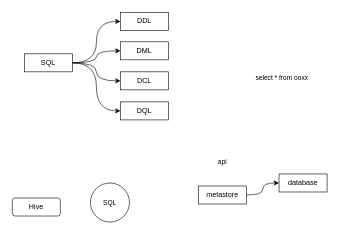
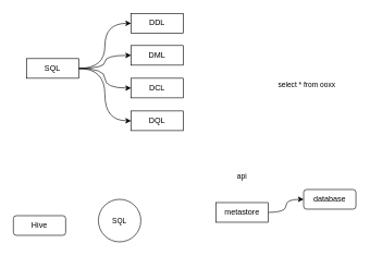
  <mxCell id="0" />
  <mxCell id="1" parent="0" />
  <mxCell id="2" value="Hive" style="whiteSpace=wrap;html=1;rounded=1;" vertex="1" parent="1"><mxGeometry x="20" y="329" width="80" height="30" as="geometry" /></mxCell>
  <mxCell id="3" style="edgeStyle=orthogonalEdgeStyle;rounded=0;orthogonalLoop=1;jettySize=auto;html=1;entryX=0;entryY=0.5;entryDx=0;entryDy=0;curved=1;" edge="1" parent="1" source="7" target="8"><mxGeometry relative="1" as="geometry" /></mxCell>
  <mxCell id="4" style="edgeStyle=orthogonalEdgeStyle;shape=connector;curved=1;rounded=0;orthogonalLoop=1;jettySize=auto;html=1;entryX=0;entryY=0.5;entryDx=0;entryDy=0;strokeColor=default;align=center;verticalAlign=middle;fontFamily=Helvetica;fontSize=11;fontColor=default;labelBackgroundColor=default;endArrow=classic;" edge="1" parent="1" source="7" target="9"><mxGeometry relative="1" as="geometry" /></mxCell>
  <mxCell id="5" style="edgeStyle=orthogonalEdgeStyle;shape=connector;curved=1;rounded=0;orthogonalLoop=1;jettySize=auto;html=1;entryX=0;entryY=0.5;entryDx=0;entryDy=0;strokeColor=default;align=center;verticalAlign=middle;fontFamily=Helvetica;fontSize=11;fontColor=default;labelBackgroundColor=default;endArrow=classic;" edge="1" parent="1" source="7" target="10"><mxGeometry relative="1" as="geometry" /></mxCell>
  <mxCell id="6" style="edgeStyle=orthogonalEdgeStyle;shape=connector;curved=1;rounded=0;orthogonalLoop=1;jettySize=auto;html=1;entryX=0;entryY=0.5;entryDx=0;entryDy=0;strokeColor=default;align=center;verticalAlign=middle;fontFamily=Helvetica;fontSize=11;fontColor=default;labelBackgroundColor=default;endArrow=classic;" edge="1" parent="1" source="7" target="11"><mxGeometry relative="1" as="geometry" /></mxCell>
  <mxCell id="7" value="SQL" style="rounded=0;whiteSpace=wrap;html=1;" vertex="1" parent="1"><mxGeometry x="40" y="89" width="80" height="30" as="geometry" /></mxCell>
  <mxCell id="8" value="DDL" style="rounded=0;whiteSpace=wrap;html=1;" vertex="1" parent="1"><mxGeometry x="200" y="20" width="80" height="30" as="geometry" /></mxCell>
  <mxCell id="9" value="DML" style="rounded=0;whiteSpace=wrap;html=1;" vertex="1" parent="1"><mxGeometry x="200" y="69" width="80" height="30" as="geometry" /></mxCell>
  <mxCell id="10" value="DCL" style="rounded=0;whiteSpace=wrap;html=1;" vertex="1" parent="1"><mxGeometry x="200" y="119" width="80" height="30" as="geometry" /></mxCell>
  <mxCell id="11" value="DQL" style="rounded=0;whiteSpace=wrap;html=1;" vertex="1" parent="1"><mxGeometry x="200" y="169" width="80" height="30" as="geometry" /></mxCell>
  <mxCell id="12" value="select * from ooxx" style="text;html=1;align=center;verticalAlign=middle;whiteSpace=wrap;rounded=0;fontFamily=Helvetica;fontSize=11;fontColor=default;labelBackgroundColor=default;" vertex="1" parent="1"><mxGeometry x="394" y="109" width="150" height="40" as="geometry" /></mxCell>
  <mxCell id="13" value="" style="edgeStyle=orthogonalEdgeStyle;shape=connector;curved=1;rounded=0;orthogonalLoop=1;jettySize=auto;html=1;strokeColor=default;align=center;verticalAlign=middle;fontFamily=Helvetica;fontSize=11;fontColor=default;labelBackgroundColor=default;endArrow=classic;" edge="1" parent="1" source="14" target="16"><mxGeometry relative="1" as="geometry" /></mxCell>
  <mxCell id="14" value="metastore" style="rounded=0;whiteSpace=wrap;html=1;" vertex="1" parent="1"><mxGeometry x="330" y="309" width="80" height="30" as="geometry" /></mxCell>
  <mxCell id="15" value="api" style="text;html=1;align=center;verticalAlign=middle;whiteSpace=wrap;rounded=0;fontFamily=Helvetica;fontSize=11;fontColor=default;labelBackgroundColor=default;" vertex="1" parent="1"><mxGeometry x="345" y="259" width="50" height="20" as="geometry" /></mxCell>
- <mxCell id="16" value="database" style="rounded=0;whiteSpace=wrap;html=1;" vertex="1" parent="1"><mxGeometry x="464" y="289" width="80" height="30" as="geometry" /></mxCell>
+ <mxCell id="16" value="database" style="whiteSpace=wrap;html=1;rounded=1;" vertex="1" parent="1"><mxGeometry x="464" y="289" width="80" height="30" as="geometry" /></mxCell>
  <mxCell id="17" value="SQL" style="ellipse;whiteSpace=wrap;html=1;aspect=fixed;fontFamily=Helvetica;fontSize=11;fontColor=default;labelBackgroundColor=default;" vertex="1" parent="1"><mxGeometry x="150" y="304" width="65" height="65" as="geometry" /></mxCell>
